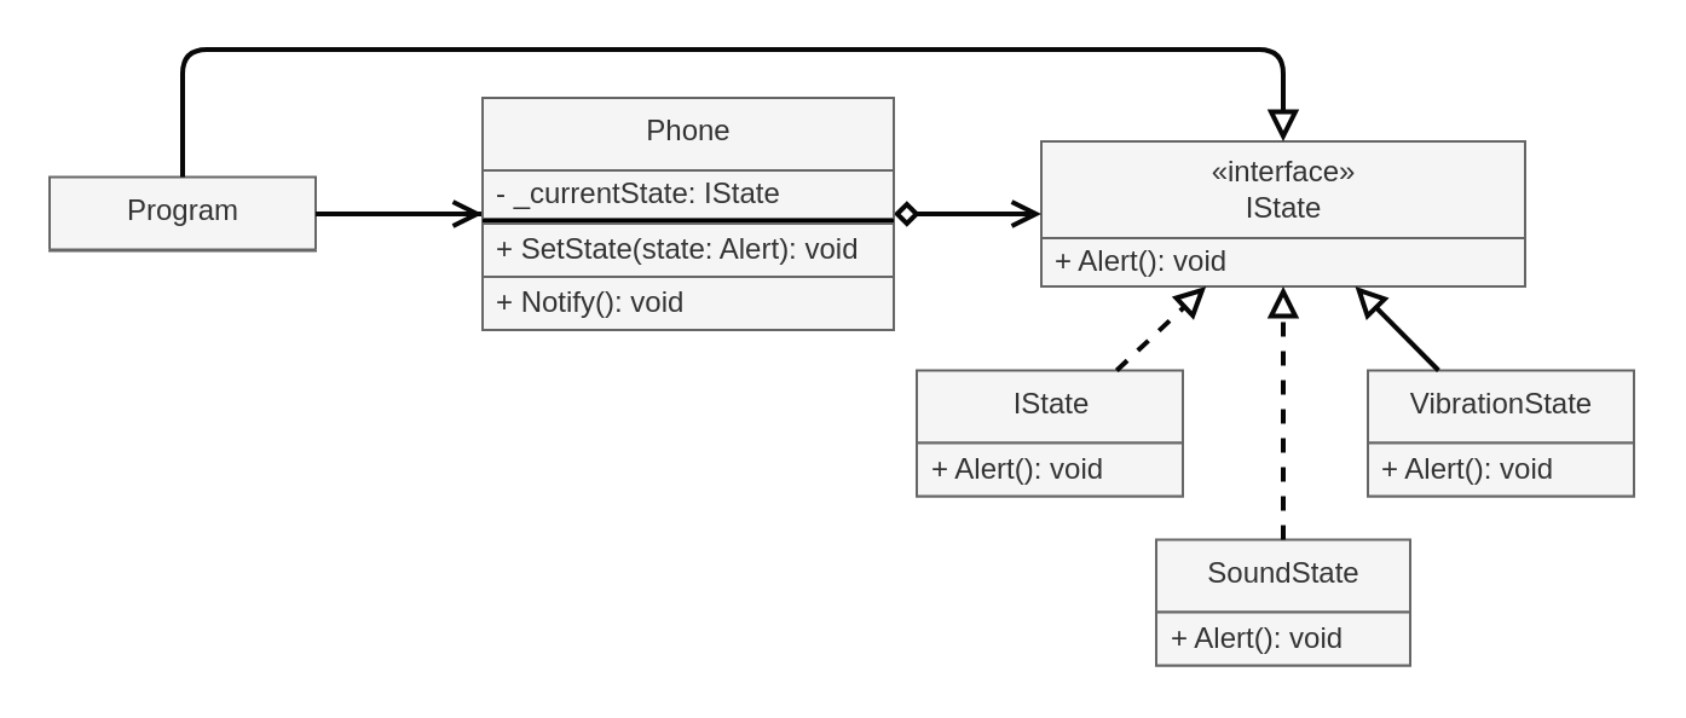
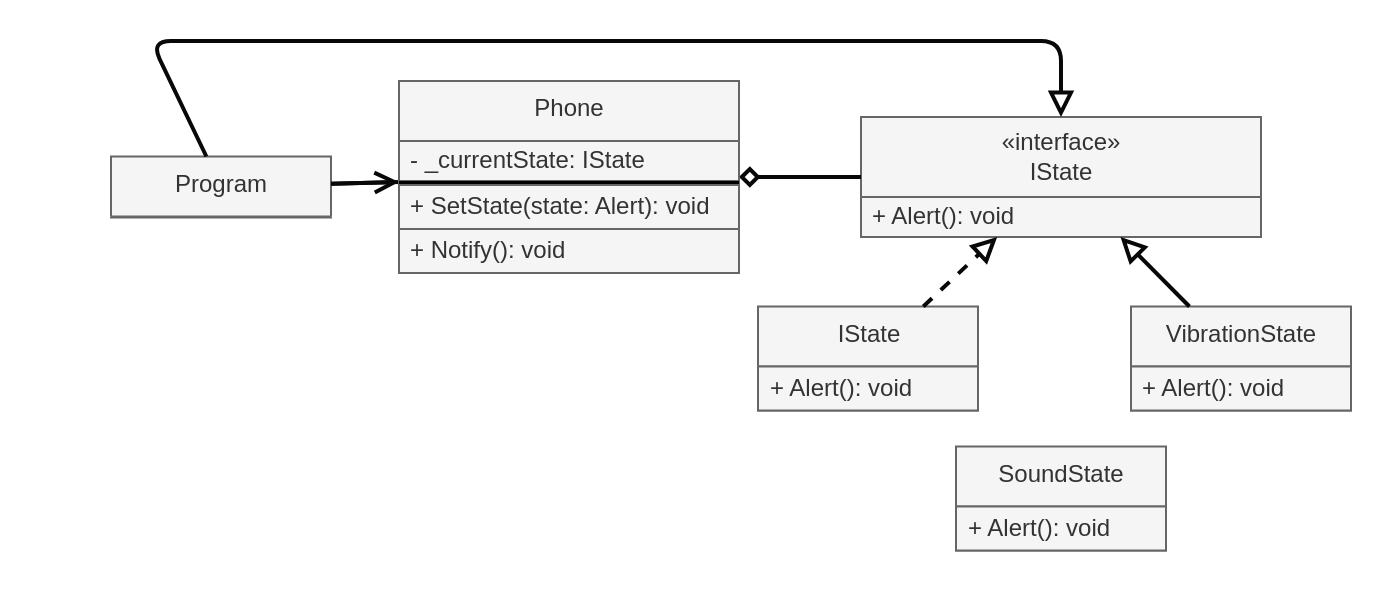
  <mxCell id="0" />
  <mxCell id="1" parent="0" />
- <mxCell id="2" value="Program" style="swimlane;fontStyle=0;align=center;verticalAlign=top;childLayout=stackLayout;horizontal=1;startSize=30;horizontalStack=0;resizeParent=1;resizeParentMax=0;resizeLast=0;collapsible=0;marginBottom=0;html=1;fillColor=#f5f5f5;fontColor=#333333;strokeColor=#666666;" parent="1" vertex="1"><mxGeometry x="20" y="72.75" width="110" height="30.5" as="geometry" /></mxCell>
+ <mxCell id="2" value="Program" style="swimlane;fontStyle=0;align=center;verticalAlign=top;childLayout=stackLayout;horizontal=1;startSize=30;horizontalStack=0;resizeParent=1;resizeParentMax=0;resizeLast=0;collapsible=0;marginBottom=0;html=1;fillColor=#f5f5f5;fontColor=#333333;strokeColor=#666666;" parent="1" vertex="1"><mxGeometry x="55" y="77.75" width="110" height="30.5" as="geometry" /></mxCell>
  <mxCell id="3" value="&lt;span style=&quot;font-weight: 400;&quot;&gt;«interface»&lt;/span&gt;&lt;br style=&quot;font-weight: 400;&quot;&gt;&lt;span style=&quot;font-weight: 400;&quot;&gt;IState&lt;br&gt;&lt;/span&gt;" style="swimlane;fontStyle=1;align=center;verticalAlign=middle;childLayout=stackLayout;horizontal=1;startSize=40;horizontalStack=0;resizeParent=1;resizeParentMax=0;resizeLast=0;collapsible=0;marginBottom=0;html=1;fillColor=#f5f5f5;fontColor=#333333;strokeColor=#666666;" parent="1" vertex="1"><mxGeometry x="430" y="58" width="200" height="60" as="geometry" /></mxCell>
  <mxCell id="4" value="+ Alert(): void" style="text;html=1;strokeColor=#666666;fillColor=#f5f5f5;align=left;verticalAlign=middle;spacingLeft=4;spacingRight=4;overflow=hidden;rotatable=0;points=[[0,0.5],[1,0.5]];portConstraint=eastwest;fontColor=#333333;" parent="3" vertex="1"><mxGeometry y="40" width="200" height="20" as="geometry" /></mxCell>
  <mxCell id="5" value="" style="endArrow=open;startArrow=none;endFill=0;startFill=0;endSize=8;html=1;verticalAlign=bottom;labelBackgroundColor=none;strokeWidth=2;sketch=0;fillColor=#f5f5f5;strokeColor=#080808;" parent="1" source="2" target="14" edge="1"><mxGeometry width="160" relative="1" as="geometry"><mxPoint x="120" y="68.629" as="sourcePoint" /><mxPoint x="440" y="78.104" as="targetPoint" /></mxGeometry></mxCell>
- <mxCell id="6" value="" style="endArrow=open;startArrow=diamond;endFill=0;startFill=0;endSize=8;html=1;verticalAlign=bottom;labelBackgroundColor=none;strokeWidth=2;sketch=0;fillColor=#f5f5f5;strokeColor=#080808;" parent="1" source="14" target="3" edge="1"><mxGeometry width="160" relative="1" as="geometry"><mxPoint x="200" y="162.75" as="sourcePoint" /><mxPoint x="220" y="102.044" as="targetPoint" /></mxGeometry></mxCell>
+ <mxCell id="6" value="" style="endArrow=none;startArrow=diamond;endFill=0;startFill=0;endSize=8;html=1;verticalAlign=bottom;labelBackgroundColor=none;strokeWidth=2;sketch=0;fillColor=#f5f5f5;strokeColor=#080808;" parent="1" source="14" target="3" edge="1"><mxGeometry width="160" relative="1" as="geometry"><mxPoint x="200" y="162.75" as="sourcePoint" /><mxPoint x="220" y="102.044" as="targetPoint" /></mxGeometry></mxCell>
  <mxCell id="7" value="SoundState" style="swimlane;fontStyle=0;align=center;verticalAlign=top;childLayout=stackLayout;horizontal=1;startSize=30;horizontalStack=0;resizeParent=1;resizeParentMax=0;resizeLast=0;collapsible=0;marginBottom=0;html=1;fillColor=#f5f5f5;fontColor=#333333;strokeColor=#666666;" parent="1" vertex="1"><mxGeometry x="477.5" y="222.75" width="105" height="52" as="geometry" /></mxCell>
  <mxCell id="8" value="+ Alert(): void" style="text;html=1;strokeColor=#666666;fillColor=#f5f5f5;align=left;verticalAlign=middle;spacingLeft=4;spacingRight=4;overflow=hidden;rotatable=0;points=[[0,0.5],[1,0.5]];portConstraint=eastwest;fontColor=#333333;" parent="7" vertex="1"><mxGeometry y="30" width="105" height="22" as="geometry" /></mxCell>
- <mxCell id="9" value="" style="endArrow=block;startArrow=none;endFill=0;startFill=0;endSize=8;html=1;verticalAlign=bottom;dashed=1;labelBackgroundColor=none;sketch=0;strokeWidth=2;fillColor=#f5f5f5;strokeColor=#080808;" parent="1" source="7" target="3" edge="1"><mxGeometry width="160" relative="1" as="geometry"><mxPoint x="104.889" y="262.75" as="sourcePoint" /><mxPoint x="104.628" y="201.75" as="targetPoint" /></mxGeometry></mxCell>
  <mxCell id="10" value="IState" style="swimlane;fontStyle=0;align=center;verticalAlign=top;childLayout=stackLayout;horizontal=1;startSize=30;horizontalStack=0;resizeParent=1;resizeParentMax=0;resizeLast=0;collapsible=0;marginBottom=0;html=1;fillColor=#f5f5f5;fontColor=#333333;strokeColor=#666666;" parent="1" vertex="1"><mxGeometry x="378.5" y="152.75" width="110" height="52" as="geometry" /></mxCell>
  <mxCell id="11" value="+ Alert(): void" style="text;html=1;strokeColor=#666666;fillColor=#f5f5f5;align=left;verticalAlign=middle;spacingLeft=4;spacingRight=4;overflow=hidden;rotatable=0;points=[[0,0.5],[1,0.5]];portConstraint=eastwest;fontColor=#333333;" parent="10" vertex="1"><mxGeometry y="30" width="110" height="22" as="geometry" /></mxCell>
  <mxCell id="12" value="" style="endArrow=block;startArrow=none;endFill=0;startFill=0;endSize=8;html=1;verticalAlign=bottom;dashed=1;labelBackgroundColor=none;sketch=0;strokeWidth=2;fillColor=#f5f5f5;strokeColor=#080808;" parent="1" source="10" target="3" edge="1"><mxGeometry width="160" relative="1" as="geometry"><mxPoint x="243.922" y="222.75" as="sourcePoint" /><mxPoint x="186.513" y="201.75" as="targetPoint" /></mxGeometry></mxCell>
  <mxCell id="13" value="" style="endArrow=none;startArrow=none;endFill=0;startFill=0;endSize=8;html=1;verticalAlign=bottom;labelBackgroundColor=none;strokeWidth=2;sketch=0;fillColor=#f5f5f5;strokeColor=#080808;" edge="1" parent="1" source="2" target="14"><mxGeometry width="160" relative="1" as="geometry"><mxPoint x="101.622" y="92.25" as="sourcePoint" /><mxPoint x="269.989" y="452.75" as="targetPoint" /></mxGeometry></mxCell>
  <mxCell id="14" value="Phone" style="swimlane;fontStyle=0;align=center;verticalAlign=top;childLayout=stackLayout;horizontal=1;startSize=30;horizontalStack=0;resizeParent=1;resizeParentMax=0;resizeLast=0;collapsible=0;marginBottom=0;html=1;fillColor=#f5f5f5;fontColor=#333333;strokeColor=#666666;" parent="1" vertex="1"><mxGeometry x="199" y="40" width="170" height="96" as="geometry" /></mxCell>
  <mxCell id="15" value="- _currentState: IState" style="text;html=1;strokeColor=#666666;fillColor=#f5f5f5;align=left;verticalAlign=middle;spacingLeft=4;spacingRight=4;overflow=hidden;rotatable=0;points=[[0,0.5],[1,0.5]];portConstraint=eastwest;fontColor=#333333;" parent="14" vertex="1"><mxGeometry y="30" width="170" height="20" as="geometry" /></mxCell>
  <mxCell id="16" value="" style="line;strokeWidth=2;align=left;verticalAlign=middle;spacingTop=-1;spacingLeft=3;spacingRight=3;rotatable=0;labelPosition=right;points=[];portConstraint=eastwest;labelBackgroundColor=#D1AEFC;labelBorderColor=none;shadow=0;" parent="14" vertex="1"><mxGeometry y="50" width="170" height="2" as="geometry" /></mxCell>
  <mxCell id="17" value="+ SetState(state: Alert): void" style="text;html=1;strokeColor=#666666;fillColor=#f5f5f5;align=left;verticalAlign=middle;spacingLeft=4;spacingRight=4;overflow=hidden;rotatable=0;points=[[0,0.5],[1,0.5]];portConstraint=eastwest;fontColor=#333333;" parent="14" vertex="1"><mxGeometry y="52" width="170" height="22" as="geometry" /></mxCell>
  <mxCell id="18" value="+ Notify(): void" style="text;html=1;strokeColor=#666666;fillColor=#f5f5f5;align=left;verticalAlign=middle;spacingLeft=4;spacingRight=4;overflow=hidden;rotatable=0;points=[[0,0.5],[1,0.5]];portConstraint=eastwest;fontColor=#333333;" parent="14" vertex="1"><mxGeometry y="74" width="170" height="22" as="geometry" /></mxCell>
  <mxCell id="19" value="VibrationState" style="swimlane;fontStyle=0;align=center;verticalAlign=top;childLayout=stackLayout;horizontal=1;startSize=30;horizontalStack=0;resizeParent=1;resizeParentMax=0;resizeLast=0;collapsible=0;marginBottom=0;html=1;fillColor=#f5f5f5;fontColor=#333333;strokeColor=#666666;" vertex="1" parent="1"><mxGeometry x="565" y="152.75" width="110" height="52" as="geometry" /></mxCell>
  <mxCell id="20" value="+ Alert(): void" style="text;html=1;strokeColor=#666666;fillColor=#f5f5f5;align=left;verticalAlign=middle;spacingLeft=4;spacingRight=4;overflow=hidden;rotatable=0;points=[[0,0.5],[1,0.5]];portConstraint=eastwest;fontColor=#333333;" vertex="1" parent="19"><mxGeometry y="30" width="110" height="22" as="geometry" /></mxCell>
  <mxCell id="21" value="" style="endArrow=block;startArrow=none;endFill=0;startFill=0;endSize=8;html=1;verticalAlign=bottom;dashed=0;labelBackgroundColor=none;sketch=0;strokeWidth=2;fillColor=#f5f5f5;strokeColor=#080808;" edge="1" parent="1" source="19" target="3"><mxGeometry width="160" relative="1" as="geometry"><mxPoint x="643.441" y="222.75" as="sourcePoint" /><mxPoint x="564.876" y="128" as="targetPoint" /></mxGeometry></mxCell>
  <mxCell id="22" value="" style="endArrow=block;startArrow=none;endFill=0;startFill=0;endSize=8;html=1;verticalAlign=bottom;labelBackgroundColor=none;strokeWidth=2;sketch=0;fillColor=#f5f5f5;strokeColor=#080808;" edge="1" parent="1" source="2" target="3"><mxGeometry width="160" relative="1" as="geometry"><mxPoint x="140" y="98" as="sourcePoint" /><mxPoint x="209" y="98" as="targetPoint" /><Array as="points"><mxPoint x="75" y="20" /><mxPoint x="530" y="20" /></Array></mxGeometry></mxCell>
